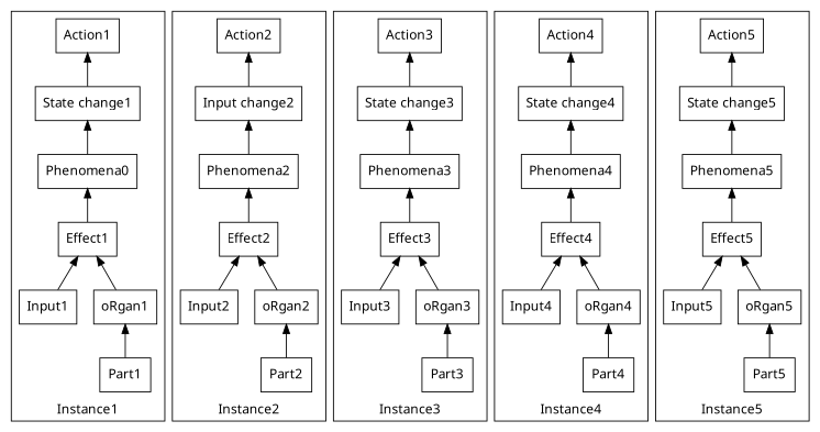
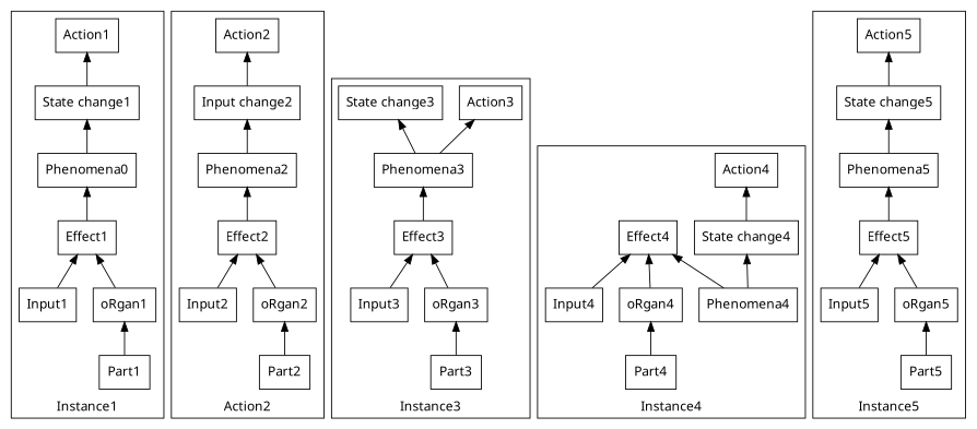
  digraph {
    fontname="Noto Sans"
    rankdir=BT
    node [fontname="Noto Sans" shape=box]
    edge [fontname="Noto Sans" splines=true]
    "State change1"
    Action1
    n3 [label=Phenomena0]
    Effect1
    oRgan1
    Part1
    Input1
    n8 [label="Input change2"]
    Action2
    Phenomena2
    Effect2
    oRgan2
    Part2
    Input2
    "State change3"
    Action3
    Phenomena3
    Effect3
    oRgan3
    Part3
    Input3
    "State change4"
    Action4
    Phenomena4
    Effect4
    oRgan4
    Part4
    Input4
    "State change5"
    Action5
    Phenomena5
    Effect5
    oRgan5
    Part5
    Input5
    subgraph cluster_1 {
      label=Instance1
      "State change1"
      Action1
      n3
      Effect1
      oRgan1
      Part1
      Input1
    }
    subgraph cluster_2 {
-     label=Instance2
+     label=Action2
      n8
      Action2
      Phenomena2
      Effect2
      oRgan2
      Part2
      Input2
    }
    subgraph cluster_3 {
      label=Instance3
      "State change3"
      Action3
      Phenomena3
      Effect3
      oRgan3
      Part3
      Input3
    }
    subgraph cluster_4 {
      label=Instance4
      "State change4"
      Action4
      Phenomena4
      Effect4
      oRgan4
      Part4
      Input4
    }
    subgraph cluster_5 {
      label=Instance5
      "State change5"
      Action5
      Phenomena5
      Effect5
      oRgan5
      Part5
      Input5
    }
    "State change1" -> Action1
    n3 -> "State change1"
    Effect1 -> n3
    oRgan1 -> Effect1
    Part1 -> oRgan1
    Input1 -> Effect1
    n8 -> Action2
    Phenomena2 -> n8
    Effect2 -> Phenomena2
    oRgan2 -> Effect2
    Part2 -> oRgan2
    Input2 -> Effect2
-   "State change3" -> Action3
+   Phenomena3 -> Action3
    Phenomena3 -> "State change3"
    Effect3 -> Phenomena3
    oRgan3 -> Effect3
    Part3 -> oRgan3
    Input3 -> Effect3
    "State change4" -> Action4
    Phenomena4 -> "State change4"
-   Effect4 -> Phenomena4
+   Phenomena4 -> Effect4
    oRgan4 -> Effect4
    Part4 -> oRgan4
    Input4 -> Effect4
    "State change5" -> Action5
    Phenomena5 -> "State change5"
    Effect5 -> Phenomena5
    oRgan5 -> Effect5
    Part5 -> oRgan5
    Input5 -> Effect5
  }
